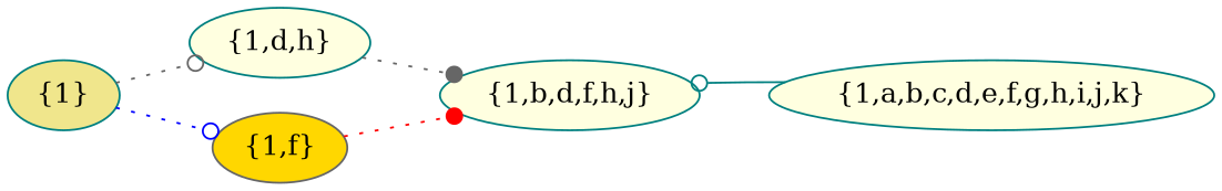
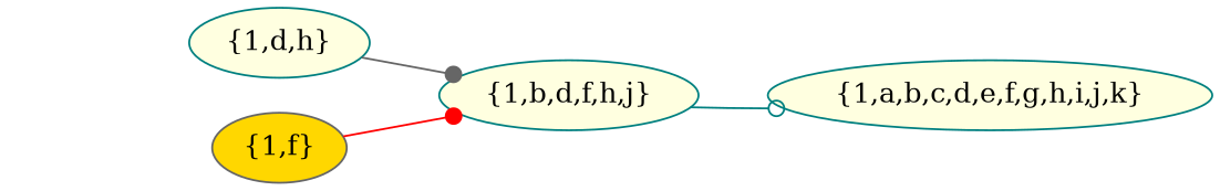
  digraph {
    rankdir=LR
    node [color=teal fillcolor=lightyellow style=filled]
    edge [arrowhead=odot color=gray40 style=solid]
-   "{1}" [fillcolor=khaki]
    "{1,d,h}"
    "{1,f}" [color=gray40 fillcolor=gold]
    "{1,b,d,f,h,j}"
    "{1,a,b,c,d,e,f,g,h,i,j,k}"
-   "{1}" -> "{1,d,h}" [style=dotted]
-   "{1}" -> "{1,f}" [color=blue style=dotted]
-   "{1,d,h}" -> "{1,b,d,f,h,j}" [arrowhead=dot style=dotted]
-   "{1,f}" -> "{1,b,d,f,h,j}" [arrowhead=dot color=red style=dotted]
-   "{1,a,b,c,d,e,f,g,h,i,j,k}" -> "{1,b,d,f,h,j}" [color=teal]
+   "{1,d,h}" -> "{1,b,d,f,h,j}" [arrowhead=dot]
+   "{1,f}" -> "{1,b,d,f,h,j}" [arrowhead=dot color=red]
+   "{1,b,d,f,h,j}" -> "{1,a,b,c,d,e,f,g,h,i,j,k}" [color=teal]
  }
